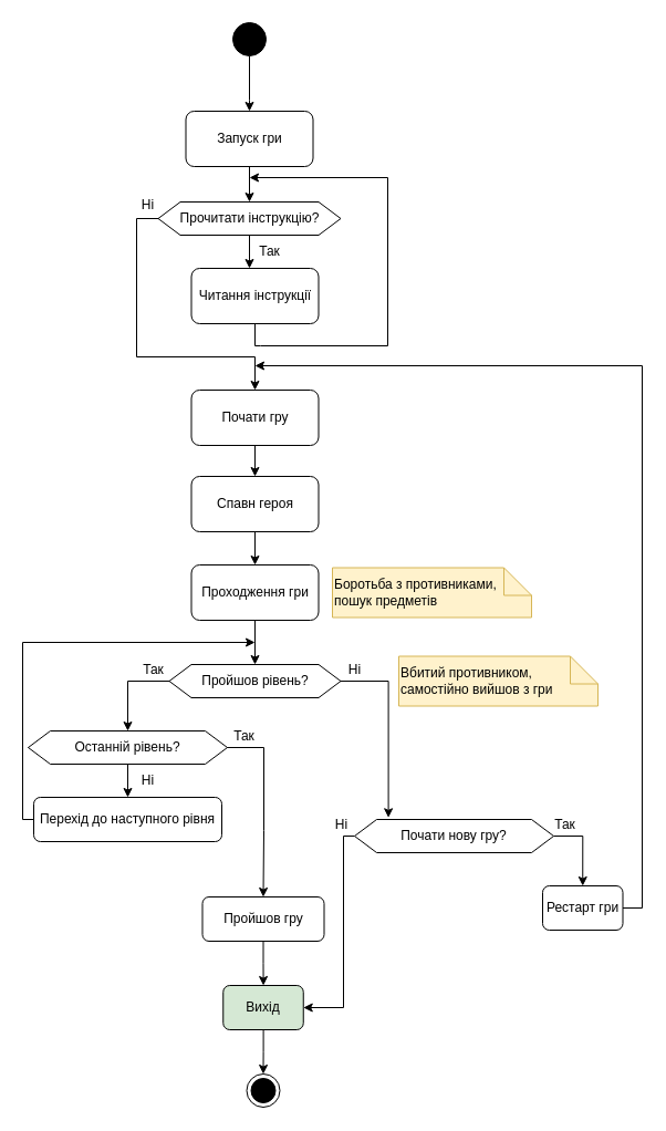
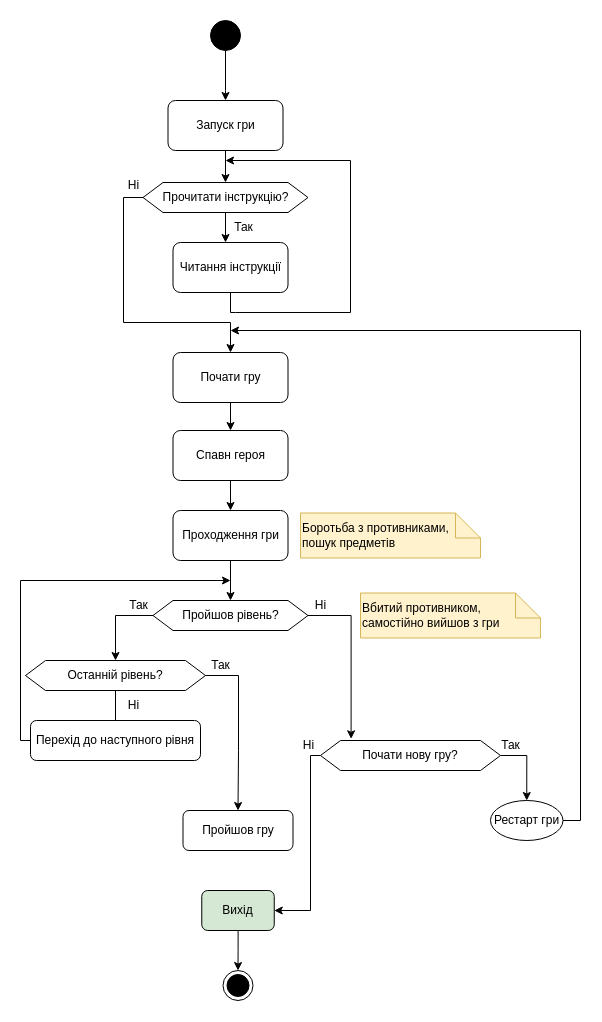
  <mxCell id="0" />
  <mxCell id="1" parent="0" />
  <mxCell id="2" style="edgeStyle=orthogonalEdgeStyle;rounded=0;orthogonalLoop=1;jettySize=auto;html=1;entryX=0.5;entryY=0;entryDx=0;entryDy=0;" parent="1" source="3" target="5" edge="1"><mxGeometry relative="1" as="geometry"><Array as="points"><mxPoint x="225" y="90" /></Array></mxGeometry></mxCell>
  <mxCell id="3" value="" style="ellipse;fillColor=strokeColor;html=1;" parent="1" vertex="1"><mxGeometry x="210" y="20" width="30" height="30" as="geometry" /></mxCell>
  <mxCell id="4" style="edgeStyle=orthogonalEdgeStyle;rounded=0;orthogonalLoop=1;jettySize=auto;html=1;exitX=0.5;exitY=1;exitDx=0;exitDy=0;entryX=0.5;entryY=0;entryDx=0;entryDy=0;" parent="1" source="5" target="8" edge="1"><mxGeometry relative="1" as="geometry" /></mxCell>
  <mxCell id="5" value="Запуск гри" style="rounded=1;whiteSpace=wrap;html=1;" parent="1" vertex="1"><mxGeometry x="167.5" y="100" width="115" height="50" as="geometry" /></mxCell>
  <mxCell id="6" style="edgeStyle=orthogonalEdgeStyle;rounded=0;orthogonalLoop=1;jettySize=auto;html=1;exitX=0;exitY=0.5;exitDx=0;exitDy=0;entryX=0.5;entryY=0;entryDx=0;entryDy=0;" parent="1" source="8" target="12" edge="1"><mxGeometry relative="1" as="geometry"><Array as="points"><mxPoint x="123" y="197" /><mxPoint x="123" y="322" /><mxPoint x="230" y="322" /></Array></mxGeometry></mxCell>
  <mxCell id="7" value="" style="edgeStyle=orthogonalEdgeStyle;rounded=0;orthogonalLoop=1;jettySize=auto;html=1;" parent="1" source="8" target="10" edge="1"><mxGeometry relative="1" as="geometry"><Array as="points"><mxPoint x="225" y="240" /><mxPoint x="225" y="240" /></Array></mxGeometry></mxCell>
  <mxCell id="8" value="Прочитати інструкцію?" style="shape=hexagon;perimeter=hexagonPerimeter2;whiteSpace=wrap;html=1;fixedSize=1;" parent="1" vertex="1"><mxGeometry x="142.5" y="182" width="165" height="30" as="geometry" /></mxCell>
  <mxCell id="9" style="edgeStyle=orthogonalEdgeStyle;rounded=0;orthogonalLoop=1;jettySize=auto;html=1;exitX=0.5;exitY=1;exitDx=0;exitDy=0;" parent="1" source="10" edge="1"><mxGeometry relative="1" as="geometry"><Array as="points"><mxPoint x="235" y="312" /><mxPoint x="350" y="312" /><mxPoint x="350" y="197" /></Array><mxPoint x="225" y="160" as="targetPoint" /></mxGeometry></mxCell>
  <mxCell id="10" value="Читання інструкції" style="rounded=1;whiteSpace=wrap;html=1;" parent="1" vertex="1"><mxGeometry x="172.5" y="242" width="115" height="50" as="geometry" /></mxCell>
  <mxCell id="11" style="edgeStyle=orthogonalEdgeStyle;rounded=0;orthogonalLoop=1;jettySize=auto;html=1;exitX=0.5;exitY=1;exitDx=0;exitDy=0;entryX=0.5;entryY=0;entryDx=0;entryDy=0;" parent="1" source="12" target="14" edge="1"><mxGeometry relative="1" as="geometry" /></mxCell>
  <mxCell id="12" value="Почати гру" style="rounded=1;whiteSpace=wrap;html=1;" parent="1" vertex="1"><mxGeometry x="172.5" y="352" width="115" height="50" as="geometry" /></mxCell>
  <mxCell id="13" value="" style="edgeStyle=orthogonalEdgeStyle;rounded=0;orthogonalLoop=1;jettySize=auto;html=1;" parent="1" source="14" target="16" edge="1"><mxGeometry relative="1" as="geometry" /></mxCell>
  <mxCell id="14" value="Спавн героя" style="rounded=1;whiteSpace=wrap;html=1;" parent="1" vertex="1"><mxGeometry x="172.5" y="430" width="115" height="50" as="geometry" /></mxCell>
  <mxCell id="15" style="edgeStyle=orthogonalEdgeStyle;rounded=0;orthogonalLoop=1;jettySize=auto;html=1;entryX=0.5;entryY=0;entryDx=0;entryDy=0;" parent="1" source="16" target="18" edge="1"><mxGeometry relative="1" as="geometry"><Array as="points"><mxPoint x="230" y="600" /></Array></mxGeometry></mxCell>
  <mxCell id="16" value="Проходження гри" style="rounded=1;whiteSpace=wrap;html=1;" parent="1" vertex="1"><mxGeometry x="172.5" y="510" width="115" height="50" as="geometry" /></mxCell>
  <mxCell id="17" style="edgeStyle=orthogonalEdgeStyle;rounded=0;orthogonalLoop=1;jettySize=auto;html=1;exitX=0;exitY=0.5;exitDx=0;exitDy=0;entryX=0.5;entryY=0;entryDx=0;entryDy=0;" parent="1" source="18" target="33" edge="1"><mxGeometry relative="1" as="geometry" /></mxCell>
  <mxCell id="18" value="Пройшов рівень?" style="shape=hexagon;perimeter=hexagonPerimeter2;whiteSpace=wrap;html=1;fixedSize=1;" parent="1" vertex="1"><mxGeometry x="152.5" y="600" width="155" height="30" as="geometry" /></mxCell>
  <mxCell id="19" style="edgeStyle=orthogonalEdgeStyle;rounded=0;orthogonalLoop=1;jettySize=auto;html=1;" parent="1" source="20" edge="1"><mxGeometry relative="1" as="geometry"><mxPoint x="230" y="580" as="targetPoint" /><Array as="points"><mxPoint x="20" y="740" /><mxPoint x="20" y="580" /></Array></mxGeometry></mxCell>
  <mxCell id="20" value="Перехід до наступного рівня" style="rounded=1;whiteSpace=wrap;html=1;" parent="1" vertex="1"><mxGeometry x="30" y="720" width="170" height="40" as="geometry" /></mxCell>
- <mxCell id="21" value="" style="edgeStyle=orthogonalEdgeStyle;rounded=0;orthogonalLoop=1;jettySize=auto;html=1;" parent="1" source="22" target="41" edge="1"><mxGeometry relative="1" as="geometry" /></mxCell>
  <mxCell id="22" value="Пройшов гру" style="rounded=1;whiteSpace=wrap;html=1;" parent="1" vertex="1"><mxGeometry x="182.5" y="810" width="110" height="40" as="geometry" /></mxCell>
  <mxCell id="23" value="" style="ellipse;html=1;shape=endState;fillColor=strokeColor;" parent="1" vertex="1"><mxGeometry x="222.5" y="970" width="30" height="30" as="geometry" /></mxCell>
  <mxCell id="24" value="Ні" style="text;html=1;align=center;verticalAlign=middle;resizable=0;points=[];autosize=1;strokeColor=none;fillColor=none;" parent="1" vertex="1"><mxGeometry x="117.5" y="170" width="30" height="30" as="geometry" /></mxCell>
  <mxCell id="25" value="Так" style="text;html=1;align=center;verticalAlign=middle;resizable=0;points=[];autosize=1;strokeColor=none;fillColor=none;" parent="1" vertex="1"><mxGeometry x="222.5" y="212" width="40" height="30" as="geometry" /></mxCell>
  <mxCell id="26" value="Так" style="text;html=1;align=center;verticalAlign=middle;resizable=0;points=[];autosize=1;strokeColor=none;fillColor=none;" parent="1" vertex="1"><mxGeometry x="117.5" y="590" width="40" height="30" as="geometry" /></mxCell>
  <mxCell id="27" value="Ні" style="text;html=1;align=center;verticalAlign=middle;resizable=0;points=[];autosize=1;strokeColor=none;fillColor=none;" parent="1" vertex="1"><mxGeometry x="305" y="590" width="30" height="30" as="geometry" /></mxCell>
  <mxCell id="28" style="edgeStyle=orthogonalEdgeStyle;rounded=0;orthogonalLoop=1;jettySize=auto;html=1;exitX=0;exitY=0.5;exitDx=0;exitDy=0;entryX=1;entryY=0.5;entryDx=0;entryDy=0;" parent="1" source="30" target="41" edge="1"><mxGeometry relative="1" as="geometry"><mxPoint x="298.75" y="720" as="targetPoint" /><Array as="points"><mxPoint x="310" y="755" /><mxPoint x="310" y="910" /></Array></mxGeometry></mxCell>
  <mxCell id="29" style="edgeStyle=orthogonalEdgeStyle;rounded=0;orthogonalLoop=1;jettySize=auto;html=1;exitX=1;exitY=0.5;exitDx=0;exitDy=0;entryX=0.5;entryY=0;entryDx=0;entryDy=0;" parent="1" source="30" target="37" edge="1"><mxGeometry relative="1" as="geometry" /></mxCell>
  <mxCell id="30" value="Почати нову гру?" style="shape=hexagon;perimeter=hexagonPerimeter2;whiteSpace=wrap;html=1;fixedSize=1;" parent="1" vertex="1"><mxGeometry x="320" y="740" width="180" height="30" as="geometry" /></mxCell>
  <mxCell id="31" style="edgeStyle=orthogonalEdgeStyle;rounded=0;orthogonalLoop=1;jettySize=auto;html=1;exitX=0;exitY=0.5;exitDx=0;exitDy=0;entryX=0.5;entryY=0;entryDx=0;entryDy=0;" parent="1" source="33" target="22" edge="1"><mxGeometry relative="1" as="geometry"><mxPoint x="238" y="780" as="targetPoint" /><Array as="points"><mxPoint x="238" y="675" /><mxPoint x="238" y="750" /><mxPoint x="238" y="750" /></Array></mxGeometry></mxCell>
- <mxCell id="32" value="" style="edgeStyle=orthogonalEdgeStyle;rounded=0;orthogonalLoop=1;jettySize=auto;html=1;" parent="1" source="33" target="20" edge="1"><mxGeometry relative="1" as="geometry" /></mxCell>
+ <mxCell id="32" value="" style="edgeStyle=orthogonalEdgeStyle;rounded=0;orthogonalLoop=1;jettySize=auto;html=1;endArrow=none;" parent="1" source="33" target="20" edge="1"><mxGeometry relative="1" as="geometry" /></mxCell>
  <mxCell id="33" value="Останній рівень?" style="shape=hexagon;perimeter=hexagonPerimeter2;whiteSpace=wrap;html=1;fixedSize=1;" parent="1" vertex="1"><mxGeometry x="25" y="660" width="180" height="30" as="geometry" /></mxCell>
  <mxCell id="34" value="Так" style="text;html=1;align=center;verticalAlign=middle;resizable=0;points=[];autosize=1;strokeColor=none;fillColor=none;" parent="1" vertex="1"><mxGeometry x="200" y="650" width="40" height="30" as="geometry" /></mxCell>
  <mxCell id="35" value="Ні" style="text;html=1;align=center;verticalAlign=middle;resizable=0;points=[];autosize=1;strokeColor=none;fillColor=none;" parent="1" vertex="1"><mxGeometry x="117.5" y="690" width="30" height="30" as="geometry" /></mxCell>
  <mxCell id="36" style="edgeStyle=orthogonalEdgeStyle;rounded=0;orthogonalLoop=1;jettySize=auto;html=1;" parent="1" source="37" edge="1"><mxGeometry relative="1" as="geometry"><mxPoint x="230" y="330" as="targetPoint" /><Array as="points"><mxPoint x="580" y="820" /><mxPoint x="580" y="330" /></Array></mxGeometry></mxCell>
- <mxCell id="37" value="Рестарт гри" style="rounded=1;whiteSpace=wrap;html=1;" parent="1" vertex="1"><mxGeometry x="490" y="800" width="72.5" height="40" as="geometry" /></mxCell>
+ <mxCell id="37" value="Рестарт гри" style="ellipse;whiteSpace=wrap;html=1;" parent="1" vertex="1"><mxGeometry x="490" y="800" width="72.5" height="40" as="geometry" /></mxCell>
  <mxCell id="38" value="Так" style="text;html=1;align=center;verticalAlign=middle;resizable=0;points=[];autosize=1;strokeColor=none;fillColor=none;" parent="1" vertex="1"><mxGeometry x="490" y="730" width="40" height="30" as="geometry" /></mxCell>
  <mxCell id="39" value="Ні" style="text;html=1;align=center;verticalAlign=middle;resizable=0;points=[];autosize=1;strokeColor=none;fillColor=none;" parent="1" vertex="1"><mxGeometry x="292.5" y="730" width="30" height="30" as="geometry" /></mxCell>
  <mxCell id="40" value="" style="edgeStyle=orthogonalEdgeStyle;rounded=0;orthogonalLoop=1;jettySize=auto;html=1;" parent="1" source="41" target="23" edge="1"><mxGeometry relative="1" as="geometry" /></mxCell>
  <mxCell id="41" value="Вихід" style="rounded=1;whiteSpace=wrap;html=1;fillColor=#d5e8d4;" parent="1" vertex="1"><mxGeometry x="201.25" y="890" width="72.5" height="40" as="geometry" /></mxCell>
  <mxCell id="42" value="Боротьба з противниками,&lt;div&gt;пошук предметів&lt;/div&gt;" style="shape=note2;boundedLbl=1;whiteSpace=wrap;html=1;size=25;verticalAlign=middle;align=left;labelPosition=center;verticalLabelPosition=middle;fillColor=#fff2cc;strokeColor=#d6b656;" parent="1" vertex="1"><mxGeometry x="300" y="512.5" width="180" height="45" as="geometry" /></mxCell>
  <mxCell id="43" value="Вбитий противником,&lt;div&gt;самостійно вийшов з гри&lt;/div&gt;" style="shape=note2;boundedLbl=1;whiteSpace=wrap;html=1;size=25;verticalAlign=middle;align=left;labelPosition=center;verticalLabelPosition=middle;fillColor=#fff2cc;strokeColor=#d6b656;" parent="1" vertex="1"><mxGeometry x="360" y="592.5" width="180" height="45" as="geometry" /></mxCell>
  <mxCell id="44" style="edgeStyle=orthogonalEdgeStyle;rounded=0;orthogonalLoop=1;jettySize=auto;html=1;exitX=1;exitY=0.5;exitDx=0;exitDy=0;entryX=0.17;entryY=-0.056;entryDx=0;entryDy=0;entryPerimeter=0;" parent="1" source="18" target="30" edge="1"><mxGeometry relative="1" as="geometry" /></mxCell>
